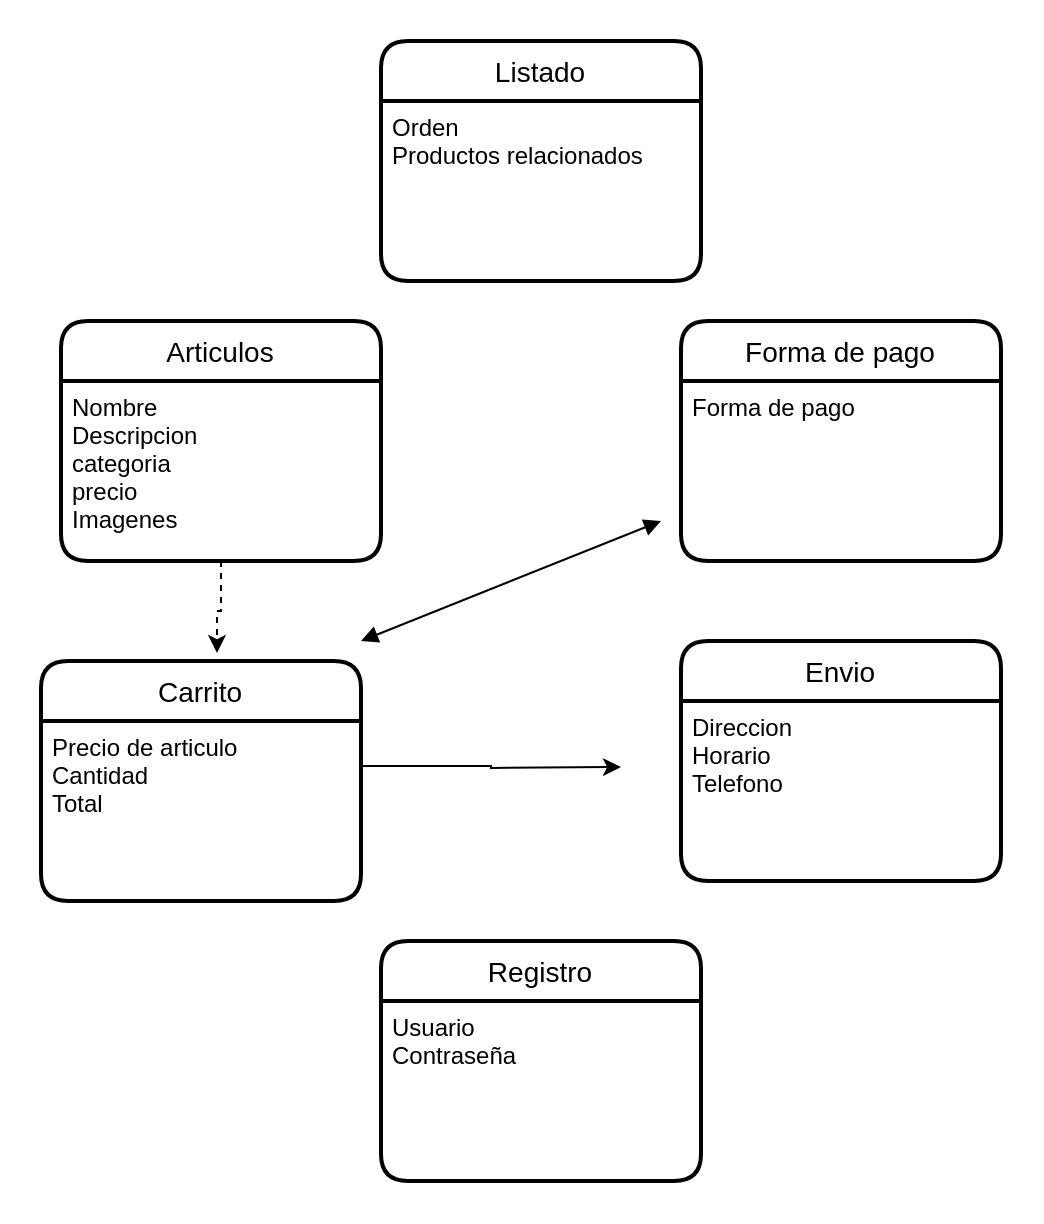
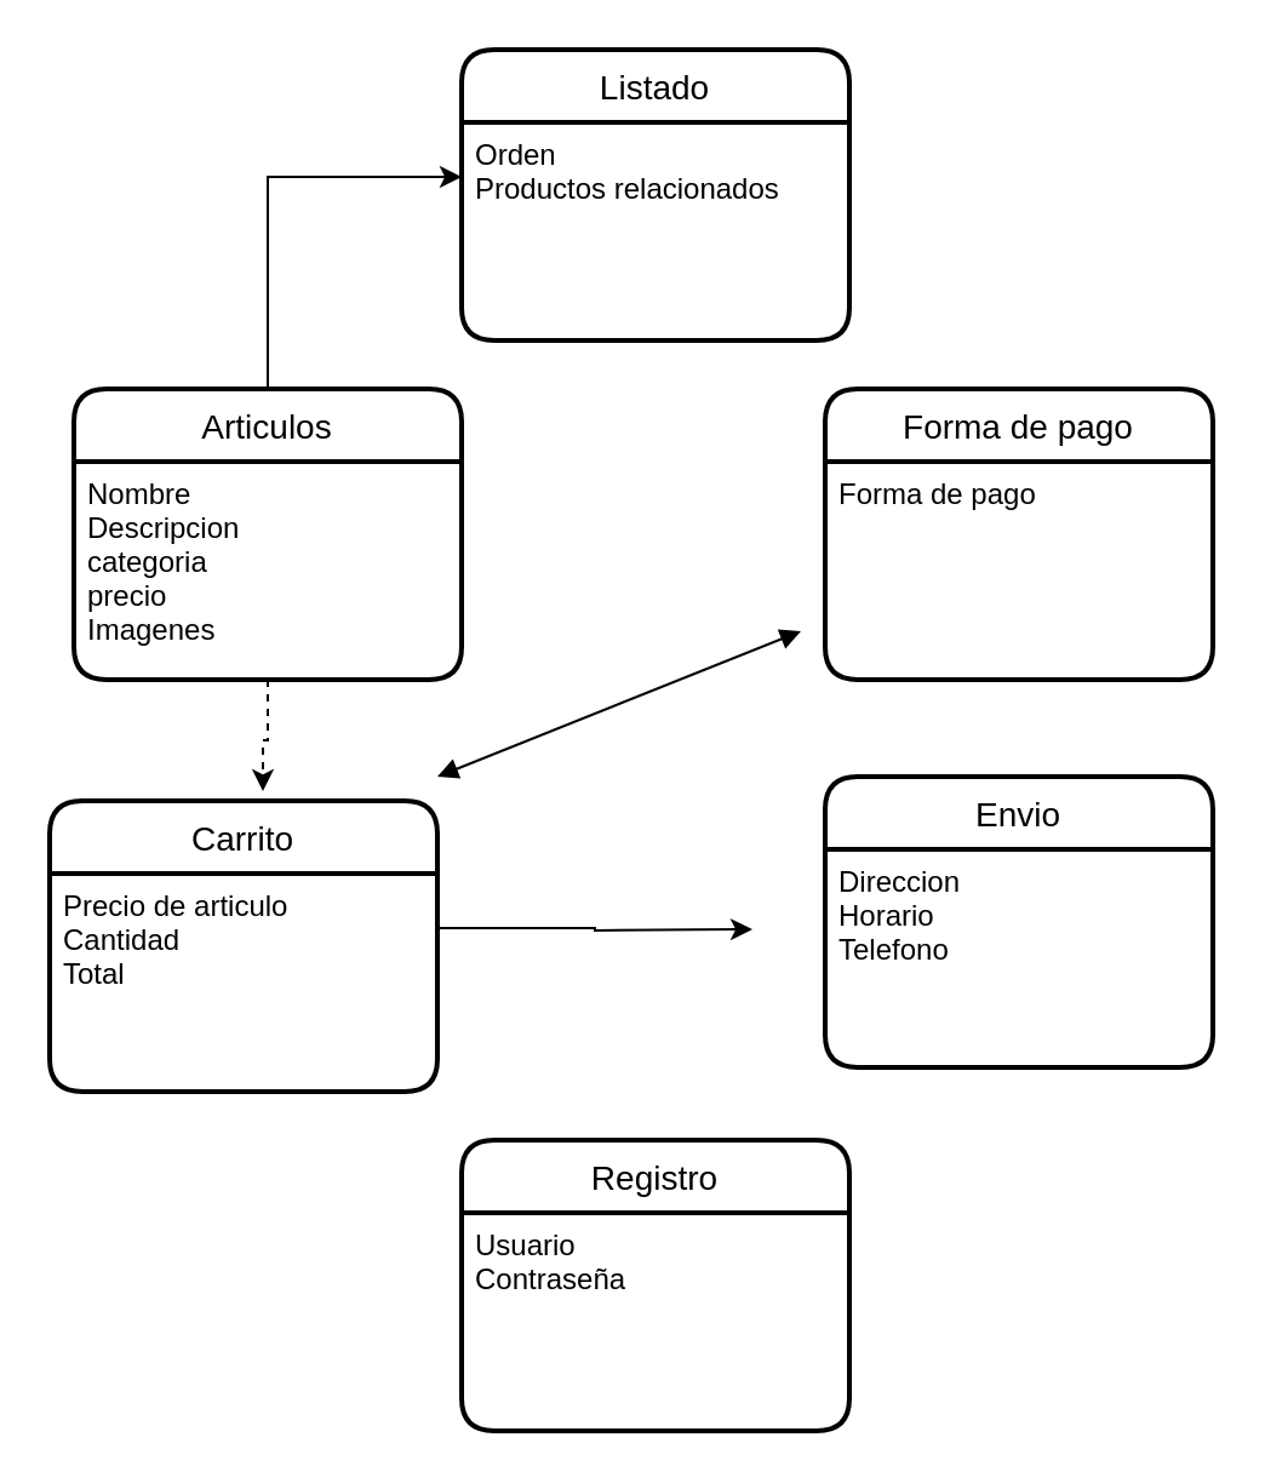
  <mxCell id="0" />
  <mxCell id="1" parent="0" />
  <mxCell id="2" value="Listado" style="swimlane;childLayout=stackLayout;horizontal=1;startSize=30;horizontalStack=0;rounded=1;fontSize=14;fontStyle=0;strokeWidth=2;resizeParent=0;resizeLast=1;shadow=0;dashed=0;align=center;" vertex="1" parent="1"><mxGeometry x="190" y="20" width="160" height="120" as="geometry" /></mxCell>
  <mxCell id="3" value="Orden&#10;Productos relacionados" style="align=left;strokeColor=none;fillColor=none;spacingLeft=4;fontSize=12;verticalAlign=top;resizable=0;rotatable=0;part=1;" vertex="1" parent="2"><mxGeometry y="30" width="160" height="90" as="geometry" /></mxCell>
  <mxCell id="4" value="Registro" style="swimlane;childLayout=stackLayout;horizontal=1;startSize=30;horizontalStack=0;rounded=1;fontSize=14;fontStyle=0;strokeWidth=2;resizeParent=0;resizeLast=1;shadow=0;dashed=0;align=center;" vertex="1" parent="1"><mxGeometry x="190" y="470" width="160" height="120" as="geometry" /></mxCell>
  <mxCell id="5" value="Usuario&#10;Contraseña" style="align=left;strokeColor=none;fillColor=none;spacingLeft=4;fontSize=12;verticalAlign=top;resizable=0;rotatable=0;part=1;" vertex="1" parent="4"><mxGeometry y="30" width="160" height="90" as="geometry" /></mxCell>
+ <mxCell id="6" style="edgeStyle=orthogonalEdgeStyle;rounded=0;orthogonalLoop=1;jettySize=auto;html=1;entryX=0;entryY=0.25;entryDx=0;entryDy=0;" edge="1" parent="1" source="7" target="3"><mxGeometry relative="1" as="geometry" /></mxCell>
  <mxCell id="7" value="Articulos" style="swimlane;childLayout=stackLayout;horizontal=1;startSize=30;horizontalStack=0;rounded=1;fontSize=14;fontStyle=0;strokeWidth=2;resizeParent=0;resizeLast=1;shadow=0;dashed=0;align=center;" vertex="1" parent="1"><mxGeometry x="30" y="160" width="160" height="120" as="geometry" /></mxCell>
  <mxCell id="8" value="Nombre &#10;Descripcion&#10;categoria&#10;precio&#10;Imagenes&#10;" style="align=left;strokeColor=none;fillColor=none;spacingLeft=4;fontSize=12;verticalAlign=top;resizable=0;rotatable=0;part=1;" vertex="1" parent="7"><mxGeometry y="30" width="160" height="90" as="geometry" /></mxCell>
  <mxCell id="9" value="Envio" style="swimlane;childLayout=stackLayout;horizontal=1;startSize=30;horizontalStack=0;rounded=1;fontSize=14;fontStyle=0;strokeWidth=2;resizeParent=0;resizeLast=1;shadow=0;dashed=0;align=center;" vertex="1" parent="1"><mxGeometry x="340" y="320" width="160" height="120" as="geometry" /></mxCell>
  <mxCell id="10" value="Direccion&#10;Horario&#10;Telefono&#10;" style="align=left;strokeColor=none;fillColor=none;spacingLeft=4;fontSize=12;verticalAlign=top;resizable=0;rotatable=0;part=1;" vertex="1" parent="9"><mxGeometry y="30" width="160" height="90" as="geometry" /></mxCell>
  <mxCell id="11" value="Forma de pago" style="swimlane;childLayout=stackLayout;horizontal=1;startSize=30;horizontalStack=0;rounded=1;fontSize=14;fontStyle=0;strokeWidth=2;resizeParent=0;resizeLast=1;shadow=0;dashed=0;align=center;" vertex="1" parent="1"><mxGeometry x="340" y="160" width="160" height="120" as="geometry" /></mxCell>
  <mxCell id="12" value="Forma de pago" style="align=left;strokeColor=none;fillColor=none;spacingLeft=4;fontSize=12;verticalAlign=top;resizable=0;rotatable=0;part=1;" vertex="1" parent="11"><mxGeometry y="30" width="160" height="90" as="geometry" /></mxCell>
  <mxCell id="13" style="edgeStyle=orthogonalEdgeStyle;rounded=0;orthogonalLoop=1;jettySize=auto;html=1;exitX=0.5;exitY=1;exitDx=0;exitDy=0;entryX=0.55;entryY=-0.033;entryDx=0;entryDy=0;entryPerimeter=0;dashed=1;" edge="1" parent="1" source="8" target="14"><mxGeometry relative="1" as="geometry" /></mxCell>
  <mxCell id="14" value="Carrito" style="swimlane;childLayout=stackLayout;horizontal=1;startSize=30;horizontalStack=0;rounded=1;fontSize=14;fontStyle=0;strokeWidth=2;resizeParent=0;resizeLast=1;shadow=0;dashed=0;align=center;" vertex="1" parent="1"><mxGeometry x="20" y="330" width="160" height="120" as="geometry" /></mxCell>
  <mxCell id="15" value="Precio de articulo&#10;Cantidad &#10;Total" style="align=left;strokeColor=none;fillColor=none;spacingLeft=4;fontSize=12;verticalAlign=top;resizable=0;rotatable=0;part=1;" vertex="1" parent="14"><mxGeometry y="30" width="160" height="90" as="geometry" /></mxCell>
  <mxCell id="16" style="edgeStyle=orthogonalEdgeStyle;rounded=0;orthogonalLoop=1;jettySize=auto;html=1;exitX=1;exitY=0.25;exitDx=0;exitDy=0;" edge="1" parent="1" source="15"><mxGeometry relative="1" as="geometry"><mxPoint x="310" y="383" as="targetPoint" /></mxGeometry></mxCell>
  <mxCell id="17" value="" style="endArrow=block;startArrow=block;endFill=1;startFill=1;html=1;" edge="1" parent="1"><mxGeometry width="160" relative="1" as="geometry"><mxPoint x="180" y="320" as="sourcePoint" /><mxPoint x="330" y="260" as="targetPoint" /></mxGeometry></mxCell>
